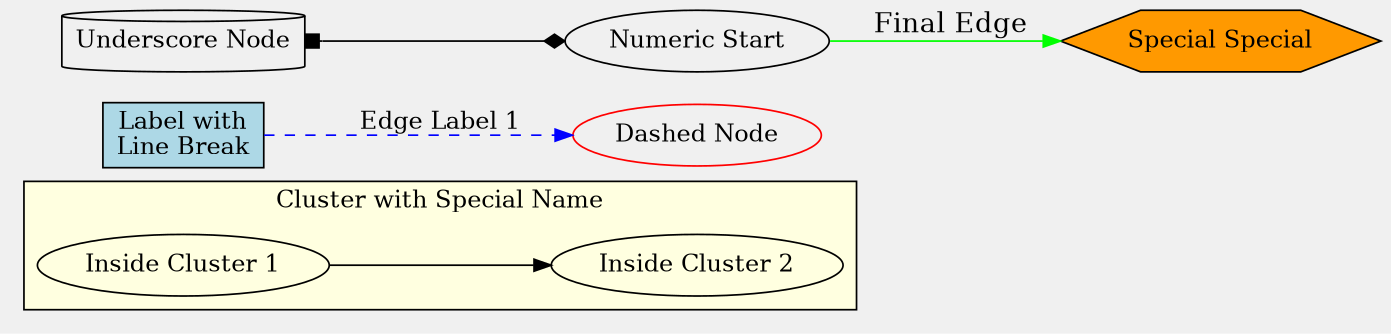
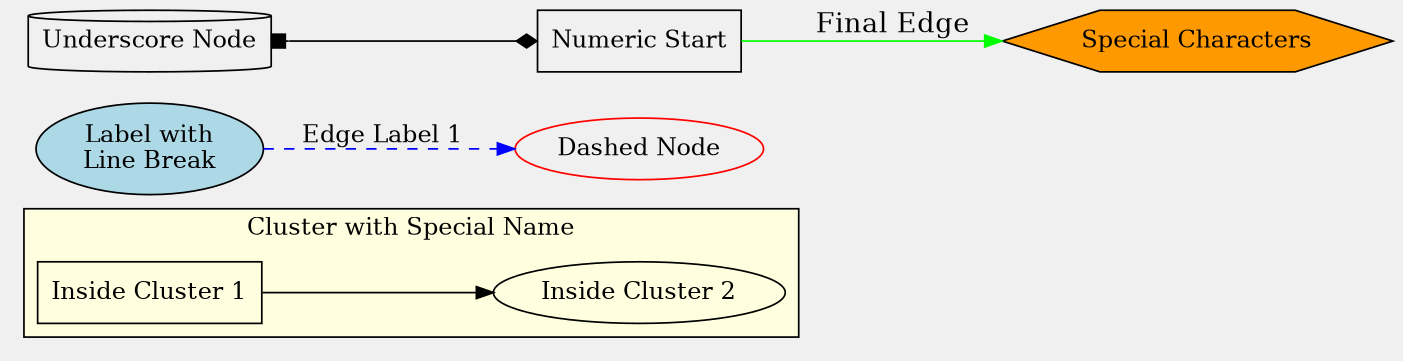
  digraph {
    bgcolor="#f0f0f0"
    rankdir=LR
-   n1 [label="Inside Cluster 1"]
+   n1 [label="Inside Cluster 1" shape=box]
    n2 [label="Inside Cluster 2"]
-   n3 [fillcolor=lightblue label="Label with\nLine Break" shape=box style=filled]
+   n3 [fillcolor=lightblue label="Label with\nLine Break" shape=ellipse style=filled]
    n4 [color=red label="Dashed Node" shape=ellipse]
    n5 [label="Underscore Node" shape=cylinder]
-   n6 [label="Numeric Start" shape=ellipse]
-   n7 [fillcolor="#ff9900" label="Special Special" shape=hexagon style=filled]
+   n6 [label="Numeric Start" shape=rect]
+   n7 [fillcolor="#ff9900" label="Special Characters" shape=hexagon style=filled]
    subgraph cluster_1 {
      fillcolor=lightyellow
      label="Cluster with Special Name"
      style=filled
      n1
      n2
    }
    n1 -> n2
    n3 -> n4 [color=blue label="Edge Label 1" style=dashed]
    n5 -> n6 [arrowhead=diamond arrowtail=box dir=both]
    n6 -> n7 [color="#00ff00" fontsize=16 label="Final Edge"]
  }
